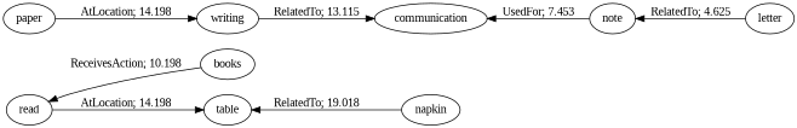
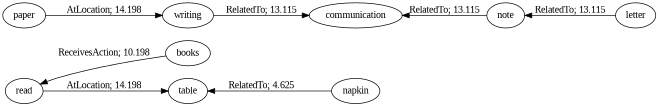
  digraph {
    fontname="Liberation Serif"
    rankdir=LR
    node [fontname="Liberation Serif"]
    edge [dir=back fontname="Liberation Serif"]
    n1 [label=read]
    n2 [label=books]
    n3 [label=table]
    n4 [label=napkin]
    n5 [label=paper]
    n6 [label=writing]
    n7 [label=communication]
    n8 [label=note]
    n9 [label=letter]
    n1 -> n2 [label="ReceivesAction; 10.198" weight=10.198]
    n1 -> n3 [dir=forward label="AtLocation; 14.198" weight=14.198]
-   n3 -> n4 [label="RelatedTo; 19.018" weight=19.018]
+   n3 -> n4 [label="RelatedTo; 4.625" weight=19.018]
    n5 -> n6 [dir=forward label="AtLocation; 14.198" weight=23.562]
    n6 -> n7 [dir=forward label="RelatedTo; 13.115" weight=13.135]
-   n7 -> n8 [label="UsedFor; 7.453" weight=7.453]
-   n8 -> n9 [label="RelatedTo; 4.625" weight=4.625]
+   n7 -> n8 [label="RelatedTo; 13.115" weight=7.453]
+   n8 -> n9 [label="RelatedTo; 13.115" weight=4.625]
  }
